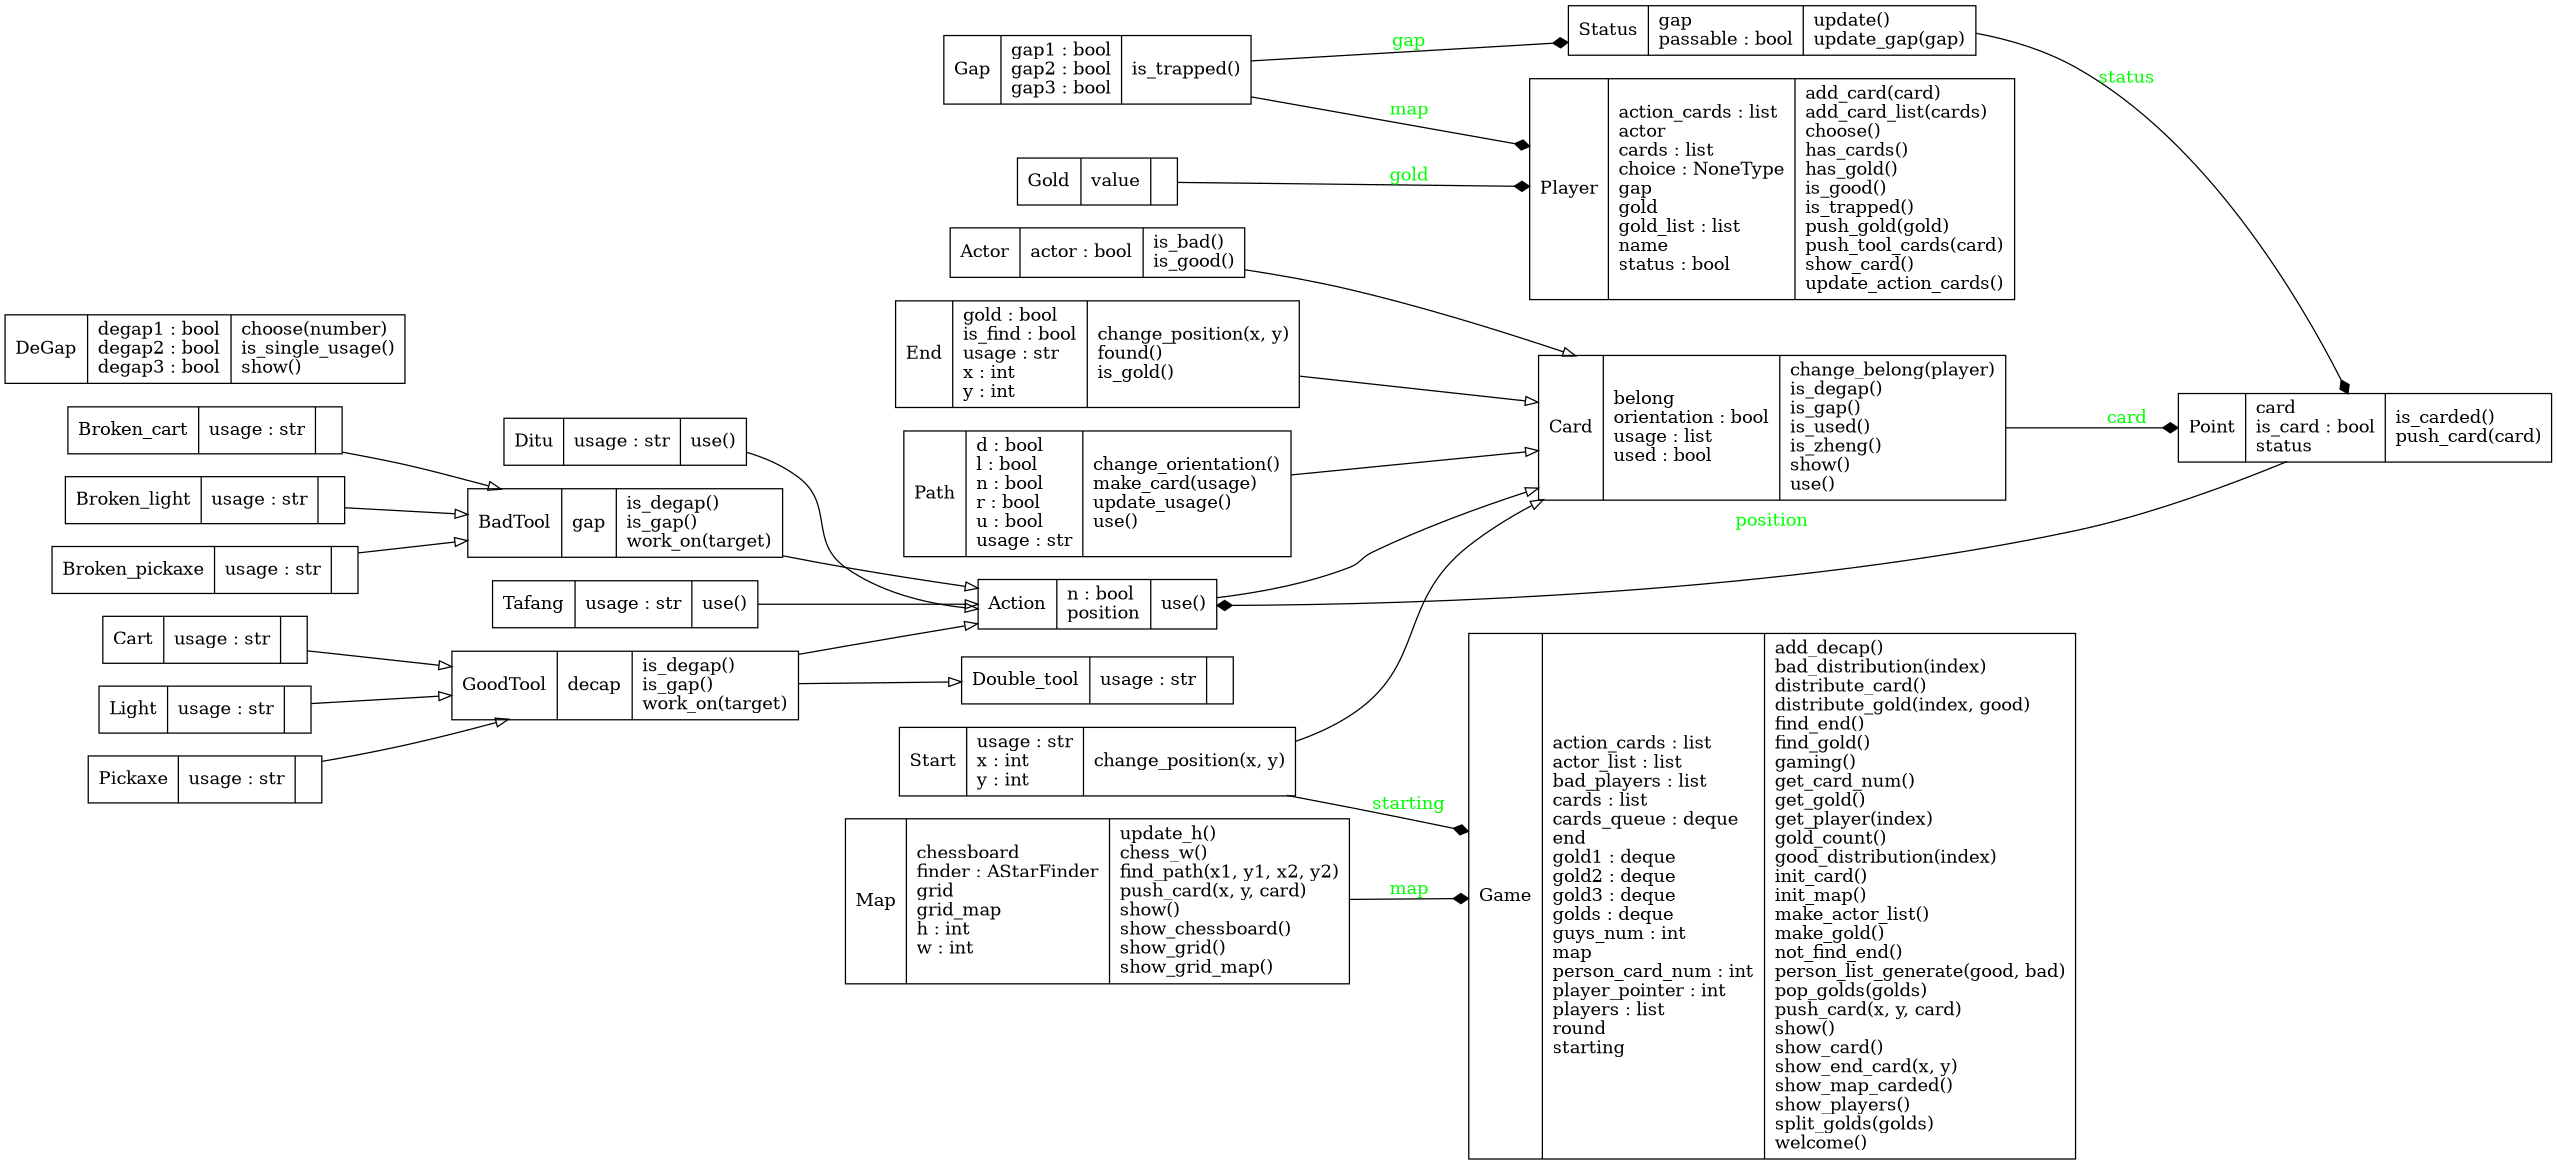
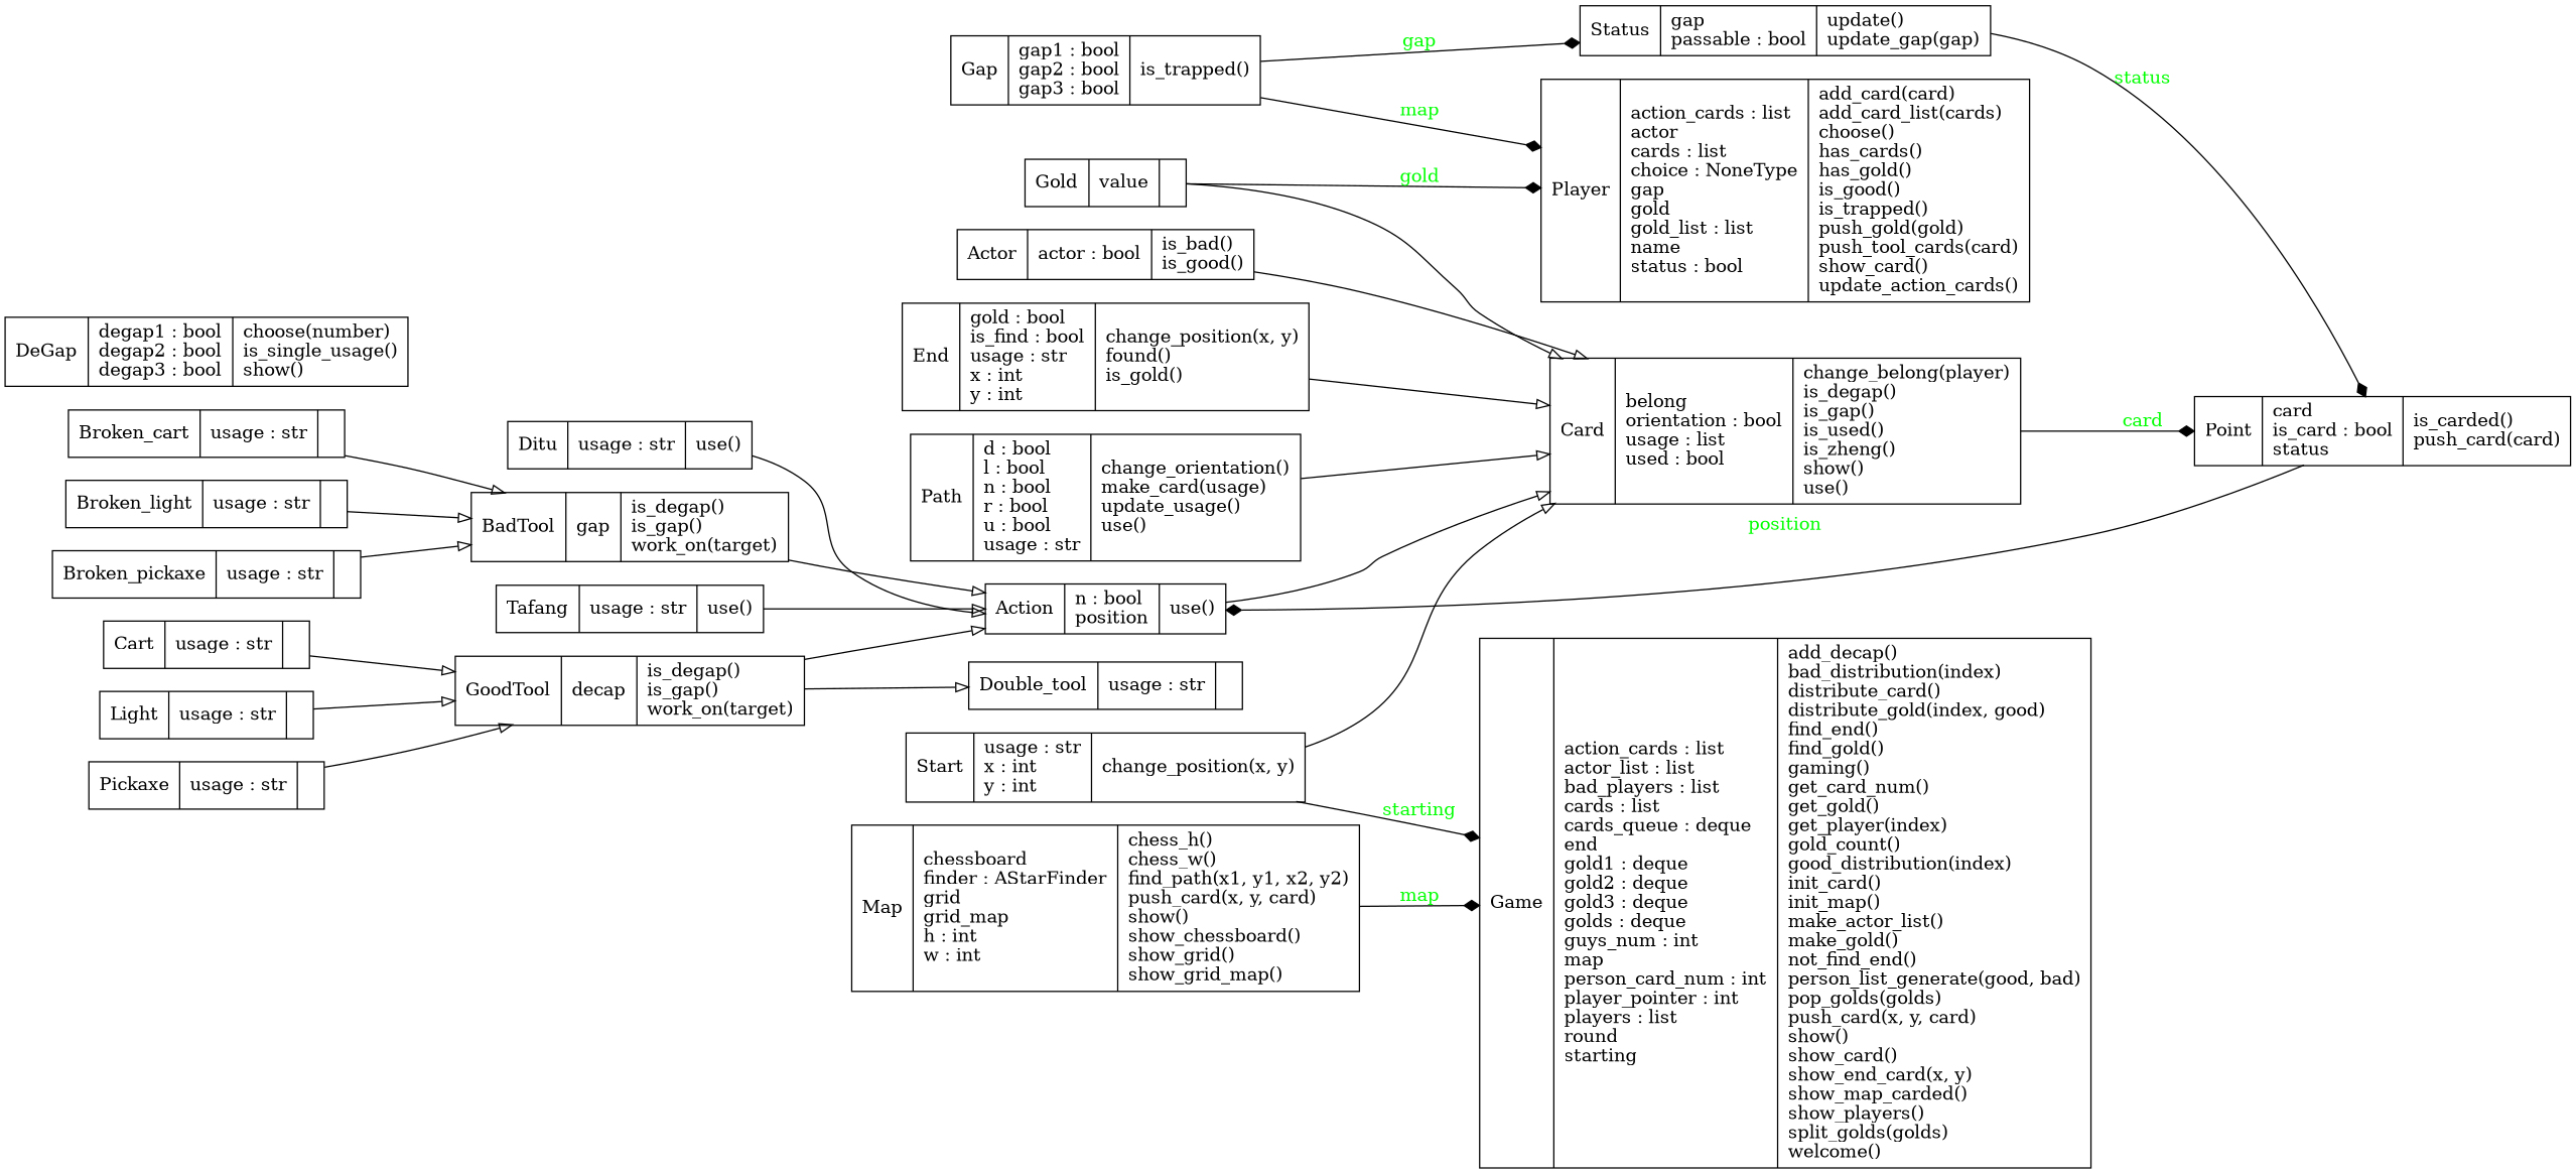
  digraph {
    rankdir=LR
    node [shape=record]
    edge [arrowhead=empty arrowtail=none]
    n1 [label="{Action|n : bool\lposition\l|use()\l}"]
    n2 [label="{Card|belong\lorientation : bool\lusage : list\lused : bool\l|change_belong(player)\lis_degap()\lis_gap()\lis_used()\lis_zheng()\lshow()\luse()\l}"]
    n3 [label="{Point|card\lis_card : bool\lstatus\l|is_carded()\lpush_card(card)\l}"]
    n4 [label="{Actor|actor : bool\l|is_bad()\lis_good()\l}"]
    n5 [label="{BadTool|gap\l|is_degap()\lis_gap()\lwork_on(target)\l}"]
    n6 [label="{Broken_cart|usage : str\l|}"]
    n7 [label="{Broken_light|usage : str\l|}"]
    n8 [label="{Broken_pickaxe|usage : str\l|}"]
    n9 [label="{Cart|usage : str\l|}"]
    n10 [label="{GoodTool|decap\l|is_degap()\lis_gap()\lwork_on(target)\l}"]
    n11 [label="{Double_tool|usage : str\l|}"]
    n12 [label="{DeGap|degap1 : bool\ldegap2 : bool\ldegap3 : bool\l|choose(number)\lis_single_usage()\lshow()\l}"]
    n13 [label="{Ditu|usage : str\l|use()\l}"]
    n14 [label="{End|gold : bool\lis_find : bool\lusage : str\lx : int\ly : int\l|change_position(x, y)\lfound()\lis_gold()\l}"]
    n15 [label="{Game|action_cards : list\lactor_list : list\lbad_players : list\lcards : list\lcards_queue : deque\lend\lgold1 : deque\lgold2 : deque\lgold3 : deque\lgolds : deque\lguys_num : int\lmap\lperson_card_num : int\lplayer_pointer : int\lplayers : list\lround\lstarting\l|add_decap()\lbad_distribution(index)\ldistribute_card()\ldistribute_gold(index, good)\lfind_end()\lfind_gold()\lgaming()\lget_card_num()\lget_gold()\lget_player(index)\lgold_count()\lgood_distribution(index)\linit_card()\linit_map()\lmake_actor_list()\lmake_gold()\lnot_find_end()\lperson_list_generate(good, bad)\lpop_golds(golds)\lpush_card(x, y, card)\lshow()\lshow_card()\lshow_end_card(x, y)\lshow_map_carded()\lshow_players()\lsplit_golds(golds)\lwelcome()\l}"]
    n16 [label="{Gap|gap1 : bool\lgap2 : bool\lgap3 : bool\l|is_trapped()\l}"]
    n17 [label="{Player|action_cards : list\lactor\lcards : list\lchoice : NoneType\lgap\lgold\lgold_list : list\lname\lstatus : bool\l|add_card(card)\ladd_card_list(cards)\lchoose()\lhas_cards()\lhas_gold()\lis_good()\lis_trapped()\lpush_gold(gold)\lpush_tool_cards(card)\lshow_card()\lupdate_action_cards()\l}"]
    n18 [label="{Status|gap\lpassable : bool\l|update()\lupdate_gap(gap)\l}"]
    n19 [label="{Gold|value\l|}"]
    n20 [label="{Light|usage : str\l|}"]
-   n21 [label="{Map|chessboard\lfinder : AStarFinder\lgrid\lgrid_map\lh : int\lw : int\l|update_h()\lchess_w()\lfind_path(x1, y1, x2, y2)\lpush_card(x, y, card)\lshow()\lshow_chessboard()\lshow_grid()\lshow_grid_map()\l}"]
+   n21 [label="{Map|chessboard\lfinder : AStarFinder\lgrid\lgrid_map\lh : int\lw : int\l|chess_h()\lchess_w()\lfind_path(x1, y1, x2, y2)\lpush_card(x, y, card)\lshow()\lshow_chessboard()\lshow_grid()\lshow_grid_map()\l}"]
    n22 [label="{Path|d : bool\ll : bool\ln : bool\lr : bool\lu : bool\lusage : str\l|change_orientation()\lmake_card(usage)\lupdate_usage()\luse()\l}"]
    n23 [label="{Pickaxe|usage : str\l|}"]
    n24 [label="{Start|usage : str\lx : int\ly : int\l|change_position(x, y)\l}"]
    n25 [label="{Tafang|usage : str\l|use()\l}"]
    n1 -> n2
    n2 -> n3 [arrowhead=diamond fontcolor=green label=card style=solid]
    n3 -> n1 [arrowhead=diamond fontcolor=green label=position style=solid]
    n4 -> n2
    n5 -> n1
    n6 -> n5
    n7 -> n5
    n8 -> n5
    n9 -> n10
    n10 -> n1
    n10 -> n11
    n13 -> n1
    n14 -> n2
    n16 -> n17 [arrowhead=diamond fontcolor=green label=map style=solid]
    n16 -> n18 [arrowhead=diamond fontcolor=green label=gap style=solid]
    n18 -> n3 [arrowhead=diamond fontcolor=green label=status style=solid]
+   n19 -> n2
    n19 -> n17 [arrowhead=diamond fontcolor=green label=gold style=solid]
    n20 -> n10
    n21 -> n15 [arrowhead=diamond fontcolor=green label=map style=solid]
    n22 -> n2
    n23 -> n10
    n24 -> n2
    n24 -> n15 [arrowhead=diamond fontcolor=green label=starting style=solid]
    n25 -> n1
  }
